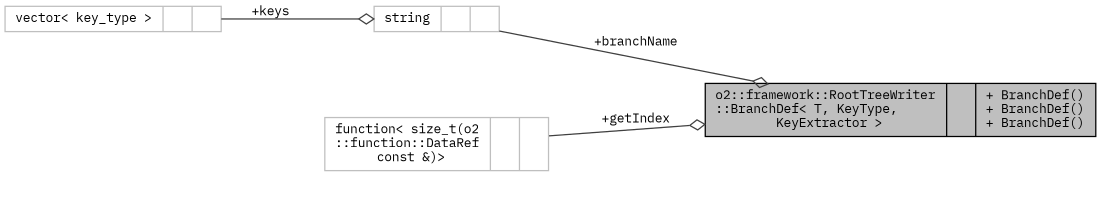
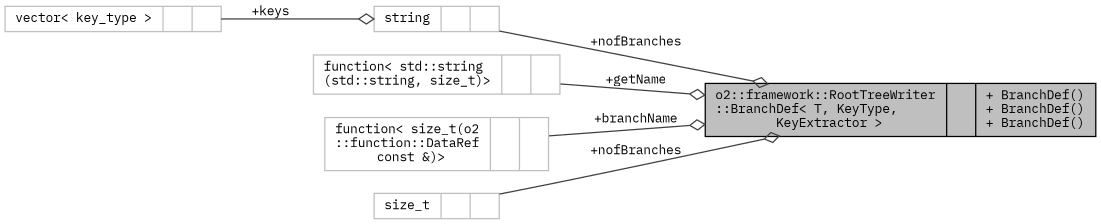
  digraph {
    fontname="IBM Plex Mono"
    rankdir=LR
    node [color=grey75 fontname="IBM Plex Mono" fontsize=10 shape=record]
    edge [arrowhead=odiamond color=grey25 fontname="IBM Plex Mono" fontsize=10 labelfontname=Helvetica labelfontsize=10 style=solid]
    n1 [color=black fillcolor=grey75 fontcolor=black height=0.2 label="{o2::framework::RootTreeWriter\l::BranchDef\< T, KeyType,\l KeyExtractor \>\n||+ BranchDef()\l+ BranchDef()\l+ BranchDef()\l}" style=filled width=0.4]
    n2 [height=0.2 label="{vector\< key_type \>\n||}" width=0.4]
    n3 [height=0.2 label="{string\n||}" width=0.4]
+   n4 [height=0.2 label="{function\< std::string\l(std::string, size_t)\>\n||}" width=0.4]
    n5 [height=0.2 label="{function\< size_t(o2\l::function::DataRef\l const &)\>\n||}" width=0.4]
+   n6 [height=0.2 label="{size_t\n||}" width=0.4]
    n2 -> n3 [label=" +keys"]
-   n3 -> n1 [label=" +branchName"]
-   n5 -> n1 [label=" +getIndex"]
+   n3 -> n1 [label=" +nofBranches"]
+   n4 -> n1 [label=" +getName"]
+   n5 -> n1 [label=" +branchName"]
+   n6 -> n1 [label=" +nofBranches"]
  }
